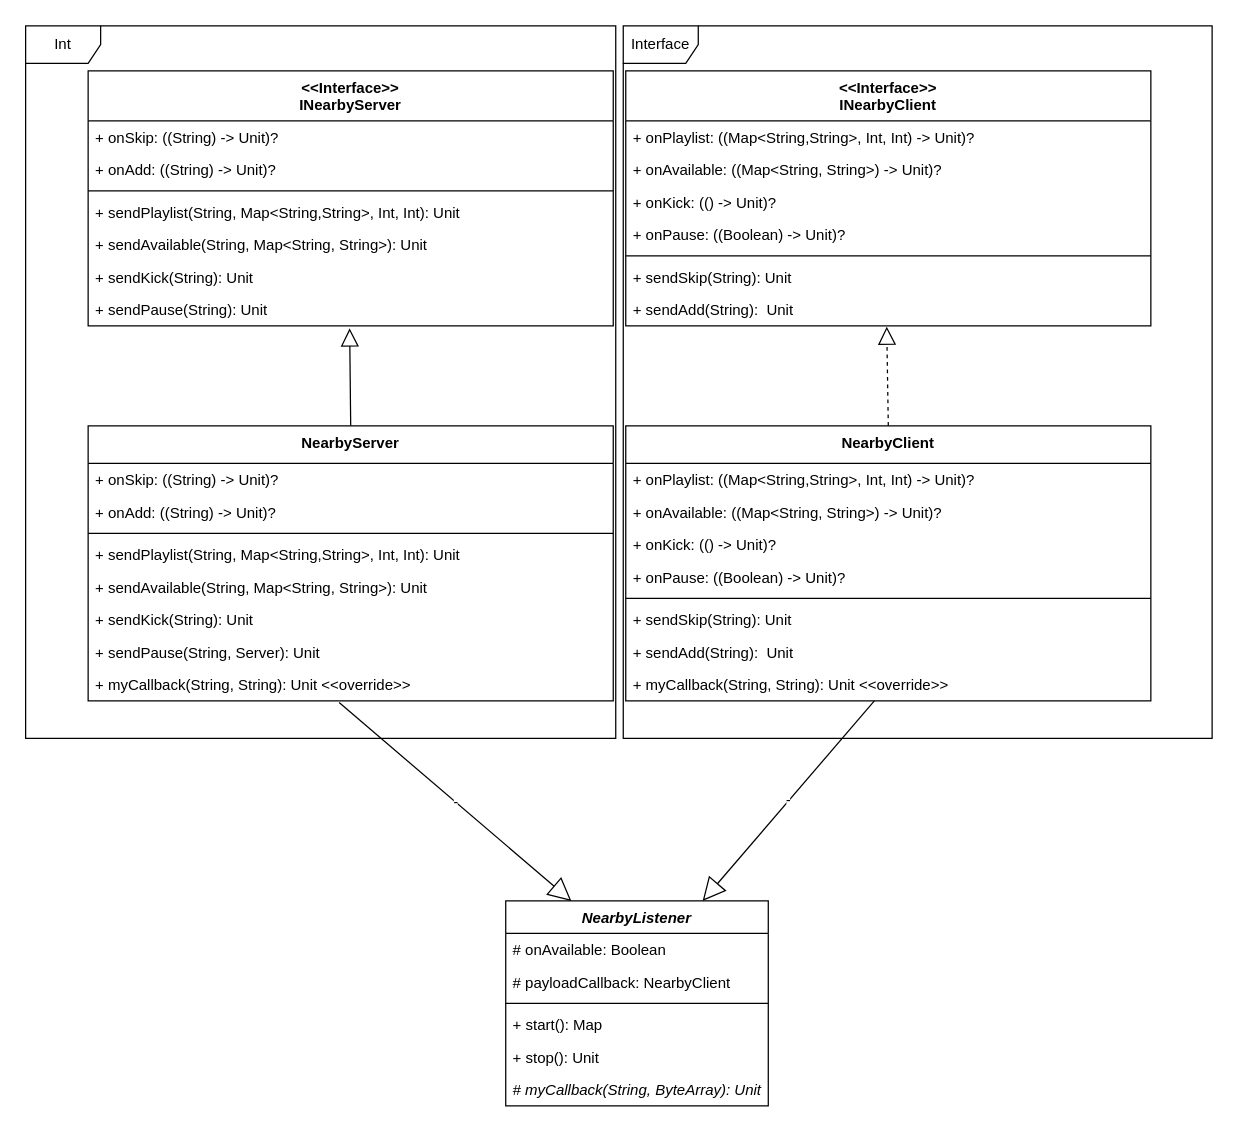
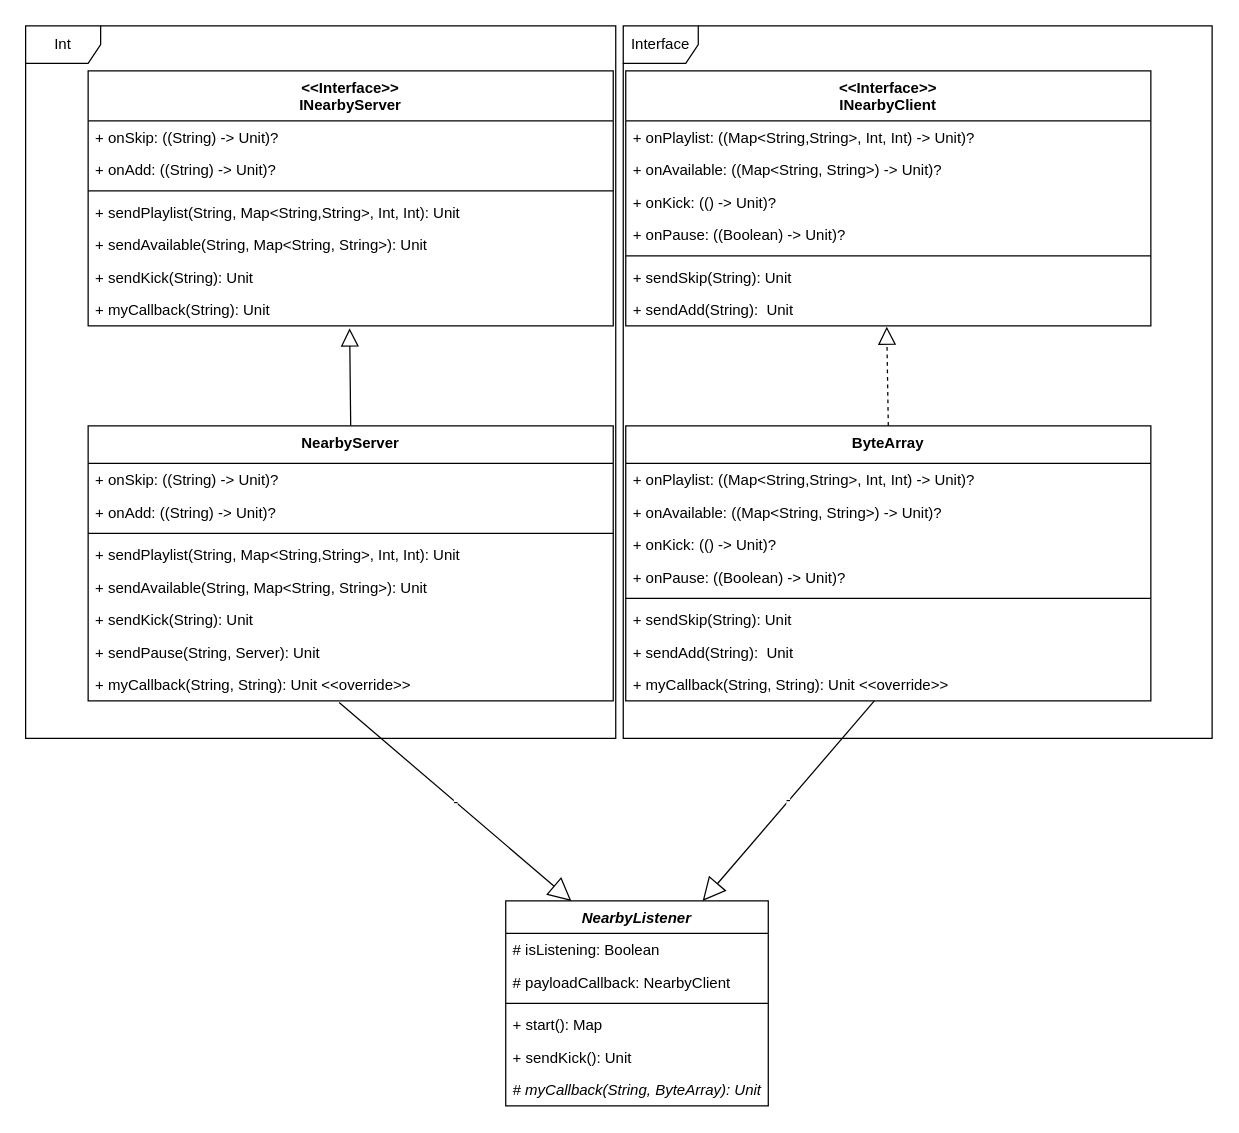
  <mxCell id="0" />
  <mxCell id="1" parent="0" />
  <mxCell id="2" value="Interface" style="shape=umlFrame;whiteSpace=wrap;html=1;" vertex="1" parent="1"><mxGeometry x="498" y="20" width="471" height="570" as="geometry" /></mxCell>
  <mxCell id="3" value="Int" style="shape=umlFrame;whiteSpace=wrap;html=1;" vertex="1" parent="1"><mxGeometry x="20" y="20" width="472" height="570" as="geometry" /></mxCell>
  <mxCell id="4" value="NearbyListener" style="swimlane;fontStyle=3;align=center;verticalAlign=top;childLayout=stackLayout;horizontal=1;startSize=26;horizontalStack=0;resizeParent=1;resizeParentMax=0;resizeLast=0;collapsible=1;marginBottom=0;" vertex="1" parent="1"><mxGeometry x="404" y="720" width="210" height="164" as="geometry" /></mxCell>
- <mxCell id="5" value="# onAvailable: Boolean" style="text;strokeColor=none;fillColor=none;align=left;verticalAlign=top;spacingLeft=4;spacingRight=4;overflow=hidden;rotatable=0;points=[[0,0.5],[1,0.5]];portConstraint=eastwest;" vertex="1" parent="4"><mxGeometry y="26" width="210" height="26" as="geometry" /></mxCell>
+ <mxCell id="5" value="# isListening: Boolean" style="text;strokeColor=none;fillColor=none;align=left;verticalAlign=top;spacingLeft=4;spacingRight=4;overflow=hidden;rotatable=0;points=[[0,0.5],[1,0.5]];portConstraint=eastwest;" vertex="1" parent="4"><mxGeometry y="26" width="210" height="26" as="geometry" /></mxCell>
  <mxCell id="6" value="# payloadCallback: NearbyClient" style="text;strokeColor=none;fillColor=none;align=left;verticalAlign=top;spacingLeft=4;spacingRight=4;overflow=hidden;rotatable=0;points=[[0,0.5],[1,0.5]];portConstraint=eastwest;" vertex="1" parent="4"><mxGeometry y="52" width="210" height="26" as="geometry" /></mxCell>
  <mxCell id="7" value="" style="line;strokeWidth=1;fillColor=none;align=left;verticalAlign=middle;spacingTop=-1;spacingLeft=3;spacingRight=3;rotatable=0;labelPosition=right;points=[];portConstraint=eastwest;" vertex="1" parent="4"><mxGeometry y="78" width="210" height="8" as="geometry" /></mxCell>
  <mxCell id="8" value="+ start(): Map" style="text;strokeColor=none;fillColor=none;align=left;verticalAlign=top;spacingLeft=4;spacingRight=4;overflow=hidden;rotatable=0;points=[[0,0.5],[1,0.5]];portConstraint=eastwest;" vertex="1" parent="4"><mxGeometry y="86" width="210" height="26" as="geometry" /></mxCell>
- <mxCell id="9" value="+ stop(): Unit" style="text;strokeColor=none;fillColor=none;align=left;verticalAlign=top;spacingLeft=4;spacingRight=4;overflow=hidden;rotatable=0;points=[[0,0.5],[1,0.5]];portConstraint=eastwest;" vertex="1" parent="4"><mxGeometry y="112" width="210" height="26" as="geometry" /></mxCell>
+ <mxCell id="9" value="+ sendKick(): Unit" style="text;strokeColor=none;fillColor=none;align=left;verticalAlign=top;spacingLeft=4;spacingRight=4;overflow=hidden;rotatable=0;points=[[0,0.5],[1,0.5]];portConstraint=eastwest;" vertex="1" parent="4"><mxGeometry y="112" width="210" height="26" as="geometry" /></mxCell>
  <mxCell id="10" value="# myCallback(String, ByteArray): Unit" style="text;strokeColor=none;fillColor=none;align=left;verticalAlign=top;spacingLeft=4;spacingRight=4;overflow=hidden;rotatable=0;points=[[0,0.5],[1,0.5]];portConstraint=eastwest;fontStyle=2" vertex="1" parent="4"><mxGeometry y="138" width="210" height="26" as="geometry" /></mxCell>
  <mxCell id="11" value="" style="endArrow=block;dashed=0;endFill=0;endSize=12;html=1;exitX=0.5;exitY=0;exitDx=0;exitDy=0;entryX=0.498;entryY=1.077;entryDx=0;entryDy=0;entryPerimeter=0;" edge="1" parent="1" source="28" target="19"><mxGeometry width="160" relative="1" as="geometry"><mxPoint x="280" y="330" as="sourcePoint" /><mxPoint x="280" y="280" as="targetPoint" /></mxGeometry></mxCell>
  <mxCell id="12" value="&lt;&lt;Interface&gt;&gt;&#10;INearbyServer" style="swimlane;fontStyle=1;align=center;verticalAlign=top;childLayout=stackLayout;horizontal=1;startSize=40;horizontalStack=0;resizeParent=1;resizeParentMax=0;resizeLast=0;collapsible=1;marginBottom=0;" vertex="1" parent="1"><mxGeometry x="70" y="56" width="420" height="204" as="geometry" /></mxCell>
  <mxCell id="13" value="+ onSkip: ((String) -&gt; Unit)?" style="text;strokeColor=none;fillColor=none;align=left;verticalAlign=top;spacingLeft=4;spacingRight=4;overflow=hidden;rotatable=0;points=[[0,0.5],[1,0.5]];portConstraint=eastwest;" vertex="1" parent="12"><mxGeometry y="40" width="420" height="26" as="geometry" /></mxCell>
  <mxCell id="14" value="+ onAdd: ((String) -&gt; Unit)?" style="text;strokeColor=none;fillColor=none;align=left;verticalAlign=top;spacingLeft=4;spacingRight=4;overflow=hidden;rotatable=0;points=[[0,0.5],[1,0.5]];portConstraint=eastwest;" vertex="1" parent="12"><mxGeometry y="66" width="420" height="26" as="geometry" /></mxCell>
  <mxCell id="15" value="" style="line;strokeWidth=1;fillColor=none;align=left;verticalAlign=middle;spacingTop=-1;spacingLeft=3;spacingRight=3;rotatable=0;labelPosition=right;points=[];portConstraint=eastwest;" vertex="1" parent="12"><mxGeometry y="92" width="420" height="8" as="geometry" /></mxCell>
  <mxCell id="16" value="+ sendPlaylist(String, Map&lt;String,String&gt;, Int, Int): Unit" style="text;strokeColor=none;fillColor=none;align=left;verticalAlign=top;spacingLeft=4;spacingRight=4;overflow=hidden;rotatable=0;points=[[0,0.5],[1,0.5]];portConstraint=eastwest;" vertex="1" parent="12"><mxGeometry y="100" width="420" height="26" as="geometry" /></mxCell>
  <mxCell id="17" value="+ sendAvailable(String, Map&lt;String, String&gt;): Unit" style="text;strokeColor=none;fillColor=none;align=left;verticalAlign=top;spacingLeft=4;spacingRight=4;overflow=hidden;rotatable=0;points=[[0,0.5],[1,0.5]];portConstraint=eastwest;" vertex="1" parent="12"><mxGeometry y="126" width="420" height="26" as="geometry" /></mxCell>
  <mxCell id="18" value="+ sendKick(String): Unit" style="text;strokeColor=none;fillColor=none;align=left;verticalAlign=top;spacingLeft=4;spacingRight=4;overflow=hidden;rotatable=0;points=[[0,0.5],[1,0.5]];portConstraint=eastwest;" vertex="1" parent="12"><mxGeometry y="152" width="420" height="26" as="geometry" /></mxCell>
- <mxCell id="19" value="+ sendPause(String): Unit" style="text;strokeColor=none;fillColor=none;align=left;verticalAlign=top;spacingLeft=4;spacingRight=4;overflow=hidden;rotatable=0;points=[[0,0.5],[1,0.5]];portConstraint=eastwest;" vertex="1" parent="12"><mxGeometry y="178" width="420" height="26" as="geometry" /></mxCell>
+ <mxCell id="19" value="+ myCallback(String): Unit" style="text;strokeColor=none;fillColor=none;align=left;verticalAlign=top;spacingLeft=4;spacingRight=4;overflow=hidden;rotatable=0;points=[[0,0.5],[1,0.5]];portConstraint=eastwest;" vertex="1" parent="12"><mxGeometry y="178" width="420" height="26" as="geometry" /></mxCell>
  <mxCell id="20" value="&lt;&lt;Interface&gt;&gt;&#10;INearbyClient" style="swimlane;fontStyle=1;align=center;verticalAlign=top;childLayout=stackLayout;horizontal=1;startSize=40;horizontalStack=0;resizeParent=1;resizeParentMax=0;resizeLast=0;collapsible=1;marginBottom=0;" vertex="1" parent="1"><mxGeometry x="500" y="56" width="420" height="204" as="geometry" /></mxCell>
  <mxCell id="21" value="+ onPlaylist: ((Map&lt;String,String&gt;, Int, Int) -&gt; Unit)?&#10;&#10;" style="text;strokeColor=none;fillColor=none;align=left;verticalAlign=top;spacingLeft=4;spacingRight=4;overflow=hidden;rotatable=0;points=[[0,0.5],[1,0.5]];portConstraint=eastwest;" vertex="1" parent="20"><mxGeometry y="40" width="420" height="26" as="geometry" /></mxCell>
  <mxCell id="22" value="+ onAvailable: ((Map&lt;String, String&gt;) -&gt; Unit)?" style="text;strokeColor=none;fillColor=none;align=left;verticalAlign=top;spacingLeft=4;spacingRight=4;overflow=hidden;rotatable=0;points=[[0,0.5],[1,0.5]];portConstraint=eastwest;" vertex="1" parent="20"><mxGeometry y="66" width="420" height="26" as="geometry" /></mxCell>
  <mxCell id="23" value="+ onKick: (() -&gt; Unit)?&#10;" style="text;strokeColor=none;fillColor=none;align=left;verticalAlign=top;spacingLeft=4;spacingRight=4;overflow=hidden;rotatable=0;points=[[0,0.5],[1,0.5]];portConstraint=eastwest;" vertex="1" parent="20"><mxGeometry y="92" width="420" height="26" as="geometry" /></mxCell>
  <mxCell id="24" value="+ onPause: ((Boolean) -&gt; Unit)?" style="text;strokeColor=none;fillColor=none;align=left;verticalAlign=top;spacingLeft=4;spacingRight=4;overflow=hidden;rotatable=0;points=[[0,0.5],[1,0.5]];portConstraint=eastwest;" vertex="1" parent="20"><mxGeometry y="118" width="420" height="26" as="geometry" /></mxCell>
  <mxCell id="25" value="" style="line;strokeWidth=1;fillColor=none;align=left;verticalAlign=middle;spacingTop=-1;spacingLeft=3;spacingRight=3;rotatable=0;labelPosition=right;points=[];portConstraint=eastwest;" vertex="1" parent="20"><mxGeometry y="144" width="420" height="8" as="geometry" /></mxCell>
  <mxCell id="26" value="+ sendSkip(String): Unit" style="text;strokeColor=none;fillColor=none;align=left;verticalAlign=top;spacingLeft=4;spacingRight=4;overflow=hidden;rotatable=0;points=[[0,0.5],[1,0.5]];portConstraint=eastwest;" vertex="1" parent="20"><mxGeometry y="152" width="420" height="26" as="geometry" /></mxCell>
  <mxCell id="27" value="+ sendAdd(String):  Unit" style="text;strokeColor=none;fillColor=none;align=left;verticalAlign=top;spacingLeft=4;spacingRight=4;overflow=hidden;rotatable=0;points=[[0,0.5],[1,0.5]];portConstraint=eastwest;" vertex="1" parent="20"><mxGeometry y="178" width="420" height="26" as="geometry" /></mxCell>
  <mxCell id="28" value="NearbyServer" style="swimlane;fontStyle=1;align=center;verticalAlign=top;childLayout=stackLayout;horizontal=1;startSize=30;horizontalStack=0;resizeParent=1;resizeParentMax=0;resizeLast=0;collapsible=1;marginBottom=0;" vertex="1" parent="1"><mxGeometry x="70" y="340" width="420" height="220" as="geometry" /></mxCell>
  <mxCell id="29" value="+ onSkip: ((String) -&gt; Unit)?" style="text;strokeColor=none;fillColor=none;align=left;verticalAlign=top;spacingLeft=4;spacingRight=4;overflow=hidden;rotatable=0;points=[[0,0.5],[1,0.5]];portConstraint=eastwest;" vertex="1" parent="28"><mxGeometry y="30" width="420" height="26" as="geometry" /></mxCell>
  <mxCell id="30" value="+ onAdd: ((String) -&gt; Unit)?" style="text;strokeColor=none;fillColor=none;align=left;verticalAlign=top;spacingLeft=4;spacingRight=4;overflow=hidden;rotatable=0;points=[[0,0.5],[1,0.5]];portConstraint=eastwest;" vertex="1" parent="28"><mxGeometry y="56" width="420" height="26" as="geometry" /></mxCell>
  <mxCell id="31" value="" style="line;strokeWidth=1;fillColor=none;align=left;verticalAlign=middle;spacingTop=-1;spacingLeft=3;spacingRight=3;rotatable=0;labelPosition=right;points=[];portConstraint=eastwest;" vertex="1" parent="28"><mxGeometry y="82" width="420" height="8" as="geometry" /></mxCell>
  <mxCell id="32" value="+ sendPlaylist(String, Map&lt;String,String&gt;, Int, Int): Unit" style="text;strokeColor=none;fillColor=none;align=left;verticalAlign=top;spacingLeft=4;spacingRight=4;overflow=hidden;rotatable=0;points=[[0,0.5],[1,0.5]];portConstraint=eastwest;" vertex="1" parent="28"><mxGeometry y="90" width="420" height="26" as="geometry" /></mxCell>
  <mxCell id="33" value="+ sendAvailable(String, Map&lt;String, String&gt;): Unit" style="text;strokeColor=none;fillColor=none;align=left;verticalAlign=top;spacingLeft=4;spacingRight=4;overflow=hidden;rotatable=0;points=[[0,0.5],[1,0.5]];portConstraint=eastwest;" vertex="1" parent="28"><mxGeometry y="116" width="420" height="26" as="geometry" /></mxCell>
  <mxCell id="34" value="+ sendKick(String): Unit" style="text;strokeColor=none;fillColor=none;align=left;verticalAlign=top;spacingLeft=4;spacingRight=4;overflow=hidden;rotatable=0;points=[[0,0.5],[1,0.5]];portConstraint=eastwest;" vertex="1" parent="28"><mxGeometry y="142" width="420" height="26" as="geometry" /></mxCell>
  <mxCell id="35" value="+ sendPause(String, Server): Unit" style="text;strokeColor=none;fillColor=none;align=left;verticalAlign=top;spacingLeft=4;spacingRight=4;overflow=hidden;rotatable=0;points=[[0,0.5],[1,0.5]];portConstraint=eastwest;" vertex="1" parent="28"><mxGeometry y="168" width="420" height="26" as="geometry" /></mxCell>
  <mxCell id="36" value="+ myCallback(String, String): Unit &lt;&lt;override&gt;&gt;" style="text;strokeColor=none;fillColor=none;align=left;verticalAlign=top;spacingLeft=4;spacingRight=4;overflow=hidden;rotatable=0;points=[[0,0.5],[1,0.5]];portConstraint=eastwest;" vertex="1" parent="28"><mxGeometry y="194" width="420" height="26" as="geometry" /></mxCell>
  <mxCell id="37" value="-" style="endArrow=block;endSize=16;endFill=0;html=1;entryX=0.25;entryY=0;entryDx=0;entryDy=0;exitX=0.478;exitY=1.051;exitDx=0;exitDy=0;exitPerimeter=0;" edge="1" parent="1" source="36" target="4"><mxGeometry width="160" relative="1" as="geometry"><mxPoint x="210" y="570" as="sourcePoint" /><mxPoint x="730" y="580" as="targetPoint" /></mxGeometry></mxCell>
- <mxCell id="38" value="NearbyClient" style="swimlane;fontStyle=1;align=center;verticalAlign=top;childLayout=stackLayout;horizontal=1;startSize=30;horizontalStack=0;resizeParent=1;resizeParentMax=0;resizeLast=0;collapsible=1;marginBottom=0;" vertex="1" parent="1"><mxGeometry x="500" y="340" width="420" height="220" as="geometry" /></mxCell>
+ <mxCell id="38" value="ByteArray" style="swimlane;fontStyle=1;align=center;verticalAlign=top;childLayout=stackLayout;horizontal=1;startSize=30;horizontalStack=0;resizeParent=1;resizeParentMax=0;resizeLast=0;collapsible=1;marginBottom=0;" vertex="1" parent="1"><mxGeometry x="500" y="340" width="420" height="220" as="geometry" /></mxCell>
  <mxCell id="39" value="+ onPlaylist: ((Map&lt;String,String&gt;, Int, Int) -&gt; Unit)?&#10;&#10;" style="text;strokeColor=none;fillColor=none;align=left;verticalAlign=top;spacingLeft=4;spacingRight=4;overflow=hidden;rotatable=0;points=[[0,0.5],[1,0.5]];portConstraint=eastwest;" vertex="1" parent="38"><mxGeometry y="30" width="420" height="26" as="geometry" /></mxCell>
  <mxCell id="40" value="+ onAvailable: ((Map&lt;String, String&gt;) -&gt; Unit)?" style="text;strokeColor=none;fillColor=none;align=left;verticalAlign=top;spacingLeft=4;spacingRight=4;overflow=hidden;rotatable=0;points=[[0,0.5],[1,0.5]];portConstraint=eastwest;" vertex="1" parent="38"><mxGeometry y="56" width="420" height="26" as="geometry" /></mxCell>
  <mxCell id="41" value="+ onKick: (() -&gt; Unit)?&#10;" style="text;strokeColor=none;fillColor=none;align=left;verticalAlign=top;spacingLeft=4;spacingRight=4;overflow=hidden;rotatable=0;points=[[0,0.5],[1,0.5]];portConstraint=eastwest;" vertex="1" parent="38"><mxGeometry y="82" width="420" height="26" as="geometry" /></mxCell>
  <mxCell id="42" value="+ onPause: ((Boolean) -&gt; Unit)?" style="text;strokeColor=none;fillColor=none;align=left;verticalAlign=top;spacingLeft=4;spacingRight=4;overflow=hidden;rotatable=0;points=[[0,0.5],[1,0.5]];portConstraint=eastwest;" vertex="1" parent="38"><mxGeometry y="108" width="420" height="26" as="geometry" /></mxCell>
  <mxCell id="43" value="" style="line;strokeWidth=1;fillColor=none;align=left;verticalAlign=middle;spacingTop=-1;spacingLeft=3;spacingRight=3;rotatable=0;labelPosition=right;points=[];portConstraint=eastwest;" vertex="1" parent="38"><mxGeometry y="134" width="420" height="8" as="geometry" /></mxCell>
  <mxCell id="44" value="+ sendSkip(String): Unit" style="text;strokeColor=none;fillColor=none;align=left;verticalAlign=top;spacingLeft=4;spacingRight=4;overflow=hidden;rotatable=0;points=[[0,0.5],[1,0.5]];portConstraint=eastwest;" vertex="1" parent="38"><mxGeometry y="142" width="420" height="26" as="geometry" /></mxCell>
  <mxCell id="45" value="+ sendAdd(String):  Unit" style="text;strokeColor=none;fillColor=none;align=left;verticalAlign=top;spacingLeft=4;spacingRight=4;overflow=hidden;rotatable=0;points=[[0,0.5],[1,0.5]];portConstraint=eastwest;" vertex="1" parent="38"><mxGeometry y="168" width="420" height="26" as="geometry" /></mxCell>
  <mxCell id="46" value="+ myCallback(String, String): Unit &lt;&lt;override&gt;&gt;" style="text;strokeColor=none;fillColor=none;align=left;verticalAlign=top;spacingLeft=4;spacingRight=4;overflow=hidden;rotatable=0;points=[[0,0.5],[1,0.5]];portConstraint=eastwest;" vertex="1" parent="38"><mxGeometry y="194" width="420" height="26" as="geometry" /></mxCell>
  <mxCell id="47" value="-" style="endArrow=block;endSize=16;endFill=0;html=1;entryX=0.75;entryY=0;entryDx=0;entryDy=0;" edge="1" parent="1" source="46" target="4"><mxGeometry width="160" relative="1" as="geometry"><mxPoint x="280.76" y="571.326" as="sourcePoint" /><mxPoint x="519" y="730" as="targetPoint" /></mxGeometry></mxCell>
  <mxCell id="48" value="" style="endArrow=block;dashed=1;endFill=0;endSize=12;html=1;exitX=0.5;exitY=0;exitDx=0;exitDy=0;entryX=0.497;entryY=1.026;entryDx=0;entryDy=0;entryPerimeter=0;" edge="1" parent="1" source="38" target="27"><mxGeometry width="160" relative="1" as="geometry"><mxPoint x="290" y="350" as="sourcePoint" /><mxPoint x="760" y="270" as="targetPoint" /></mxGeometry></mxCell>
